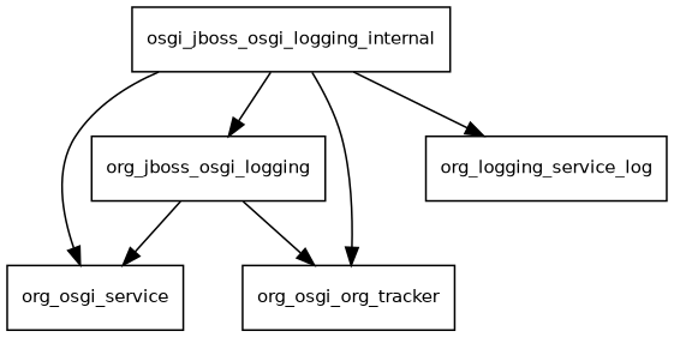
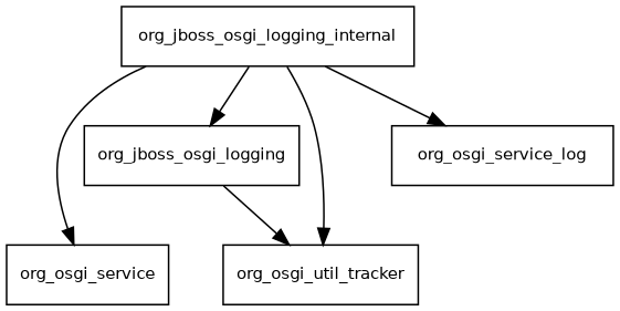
  digraph {
    fontname="DejaVu Sans"
    node [fontname="DejaVu Sans" fontsize=10.0 shape=box]
    edge [fontname="DejaVu Sans"]
    n1 [label=org_osgi_service]
    org_jboss_osgi_logging
-   org_osgi_util_tracker [label=org_osgi_org_tracker]
-   org_jboss_osgi_logging_internal [label=osgi_jboss_osgi_logging_internal]
-   org_osgi_service_log [label=org_logging_service_log]
-   org_jboss_osgi_logging -> n1
+   org_osgi_util_tracker
+   org_jboss_osgi_logging_internal
+   org_osgi_service_log
    org_jboss_osgi_logging -> org_osgi_util_tracker
    org_jboss_osgi_logging_internal -> n1
    org_jboss_osgi_logging_internal -> org_jboss_osgi_logging
    org_jboss_osgi_logging_internal -> org_osgi_util_tracker
    org_jboss_osgi_logging_internal -> org_osgi_service_log
  }
